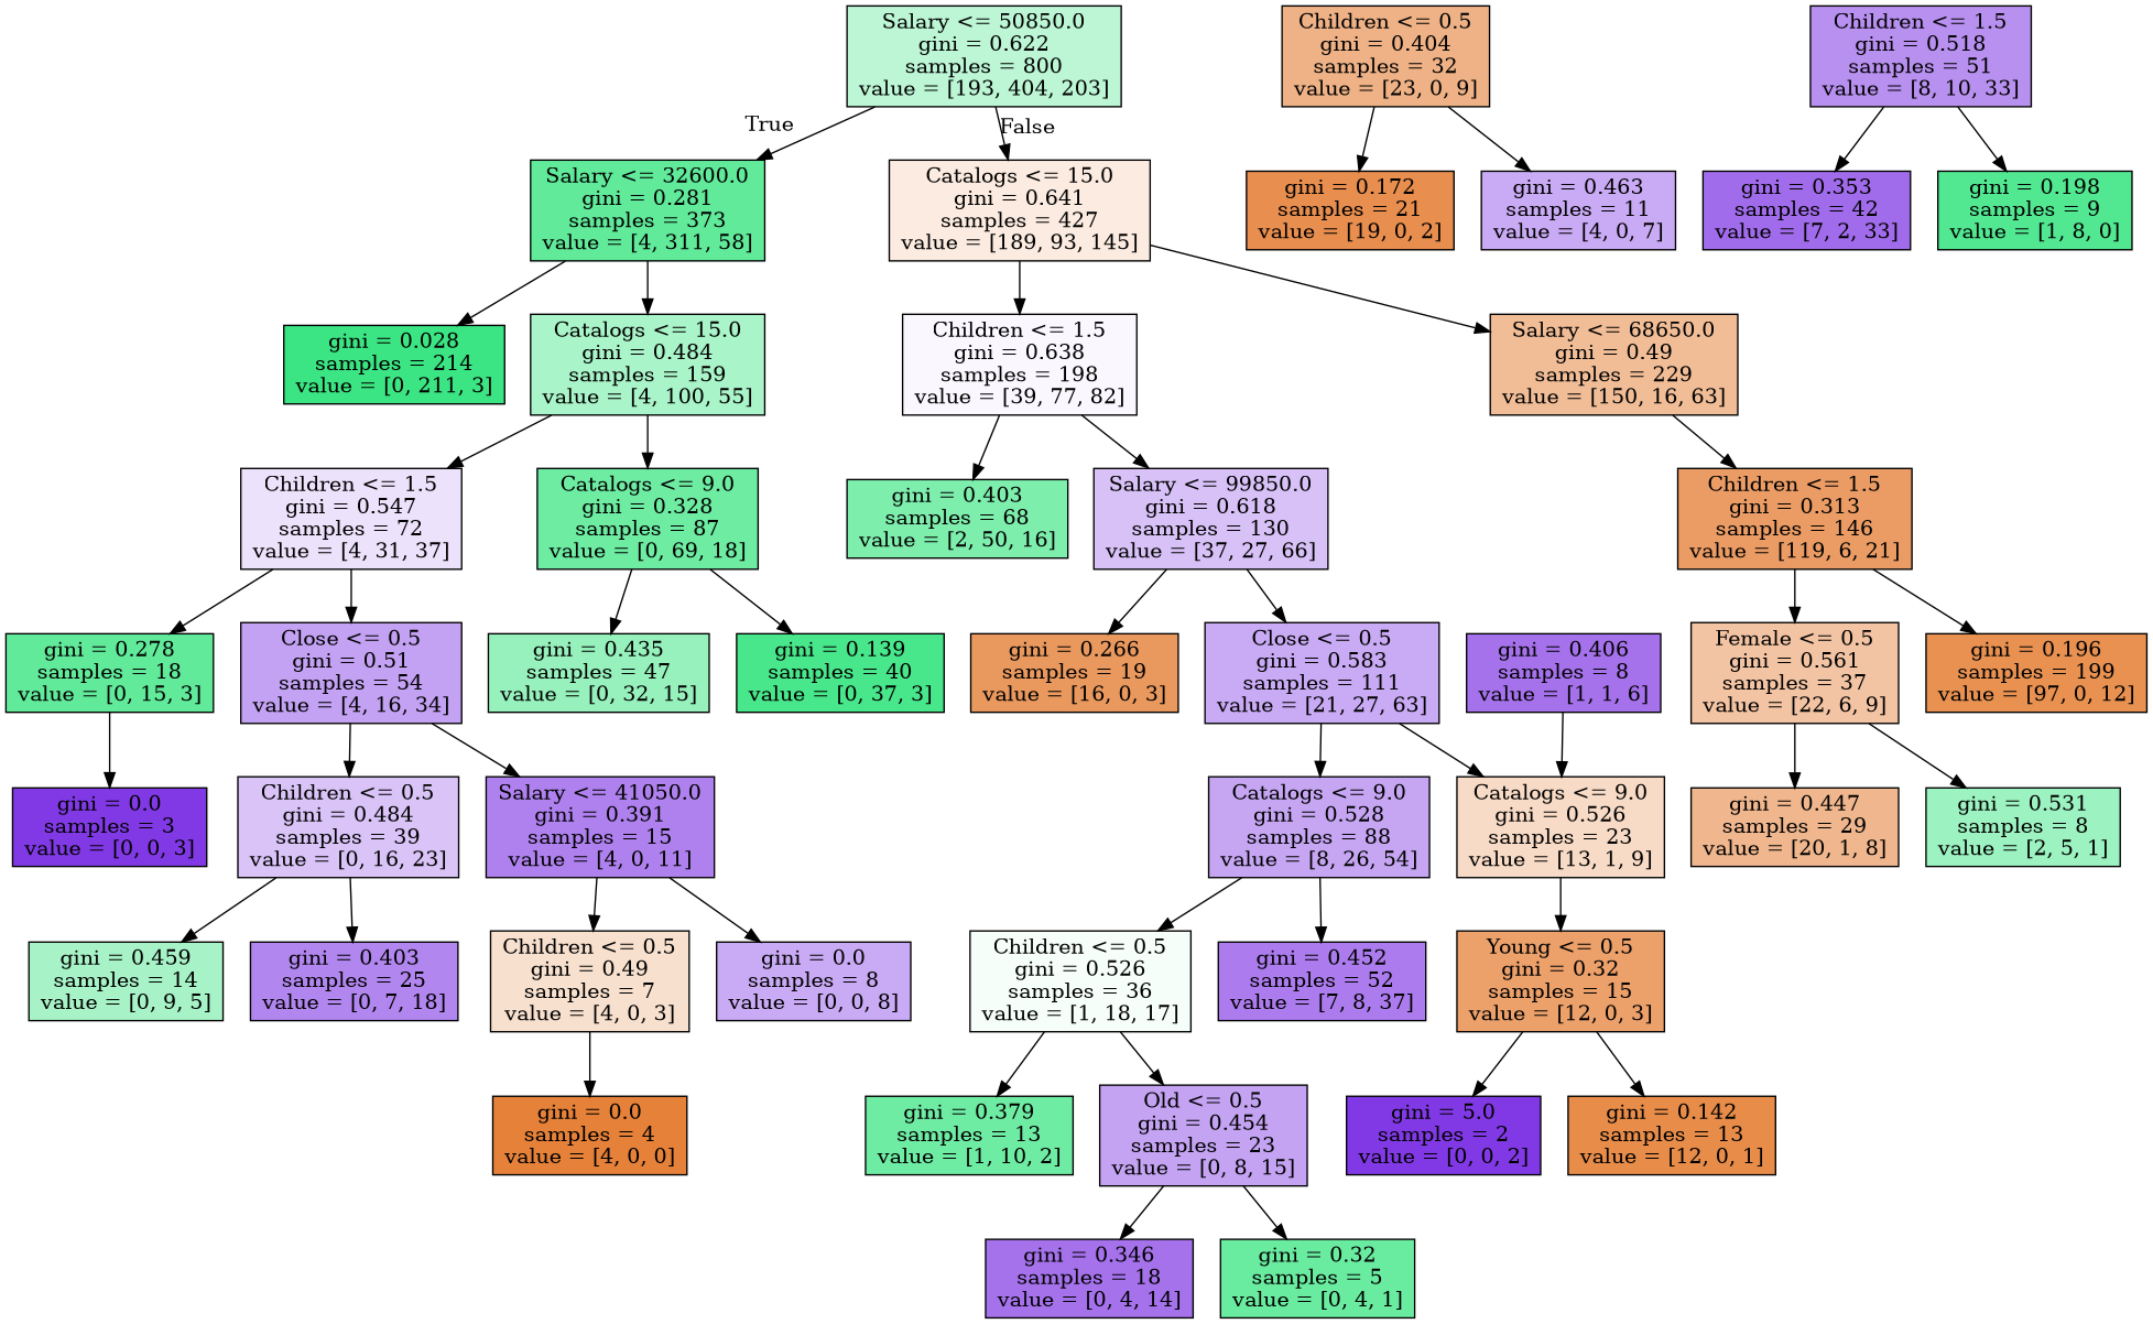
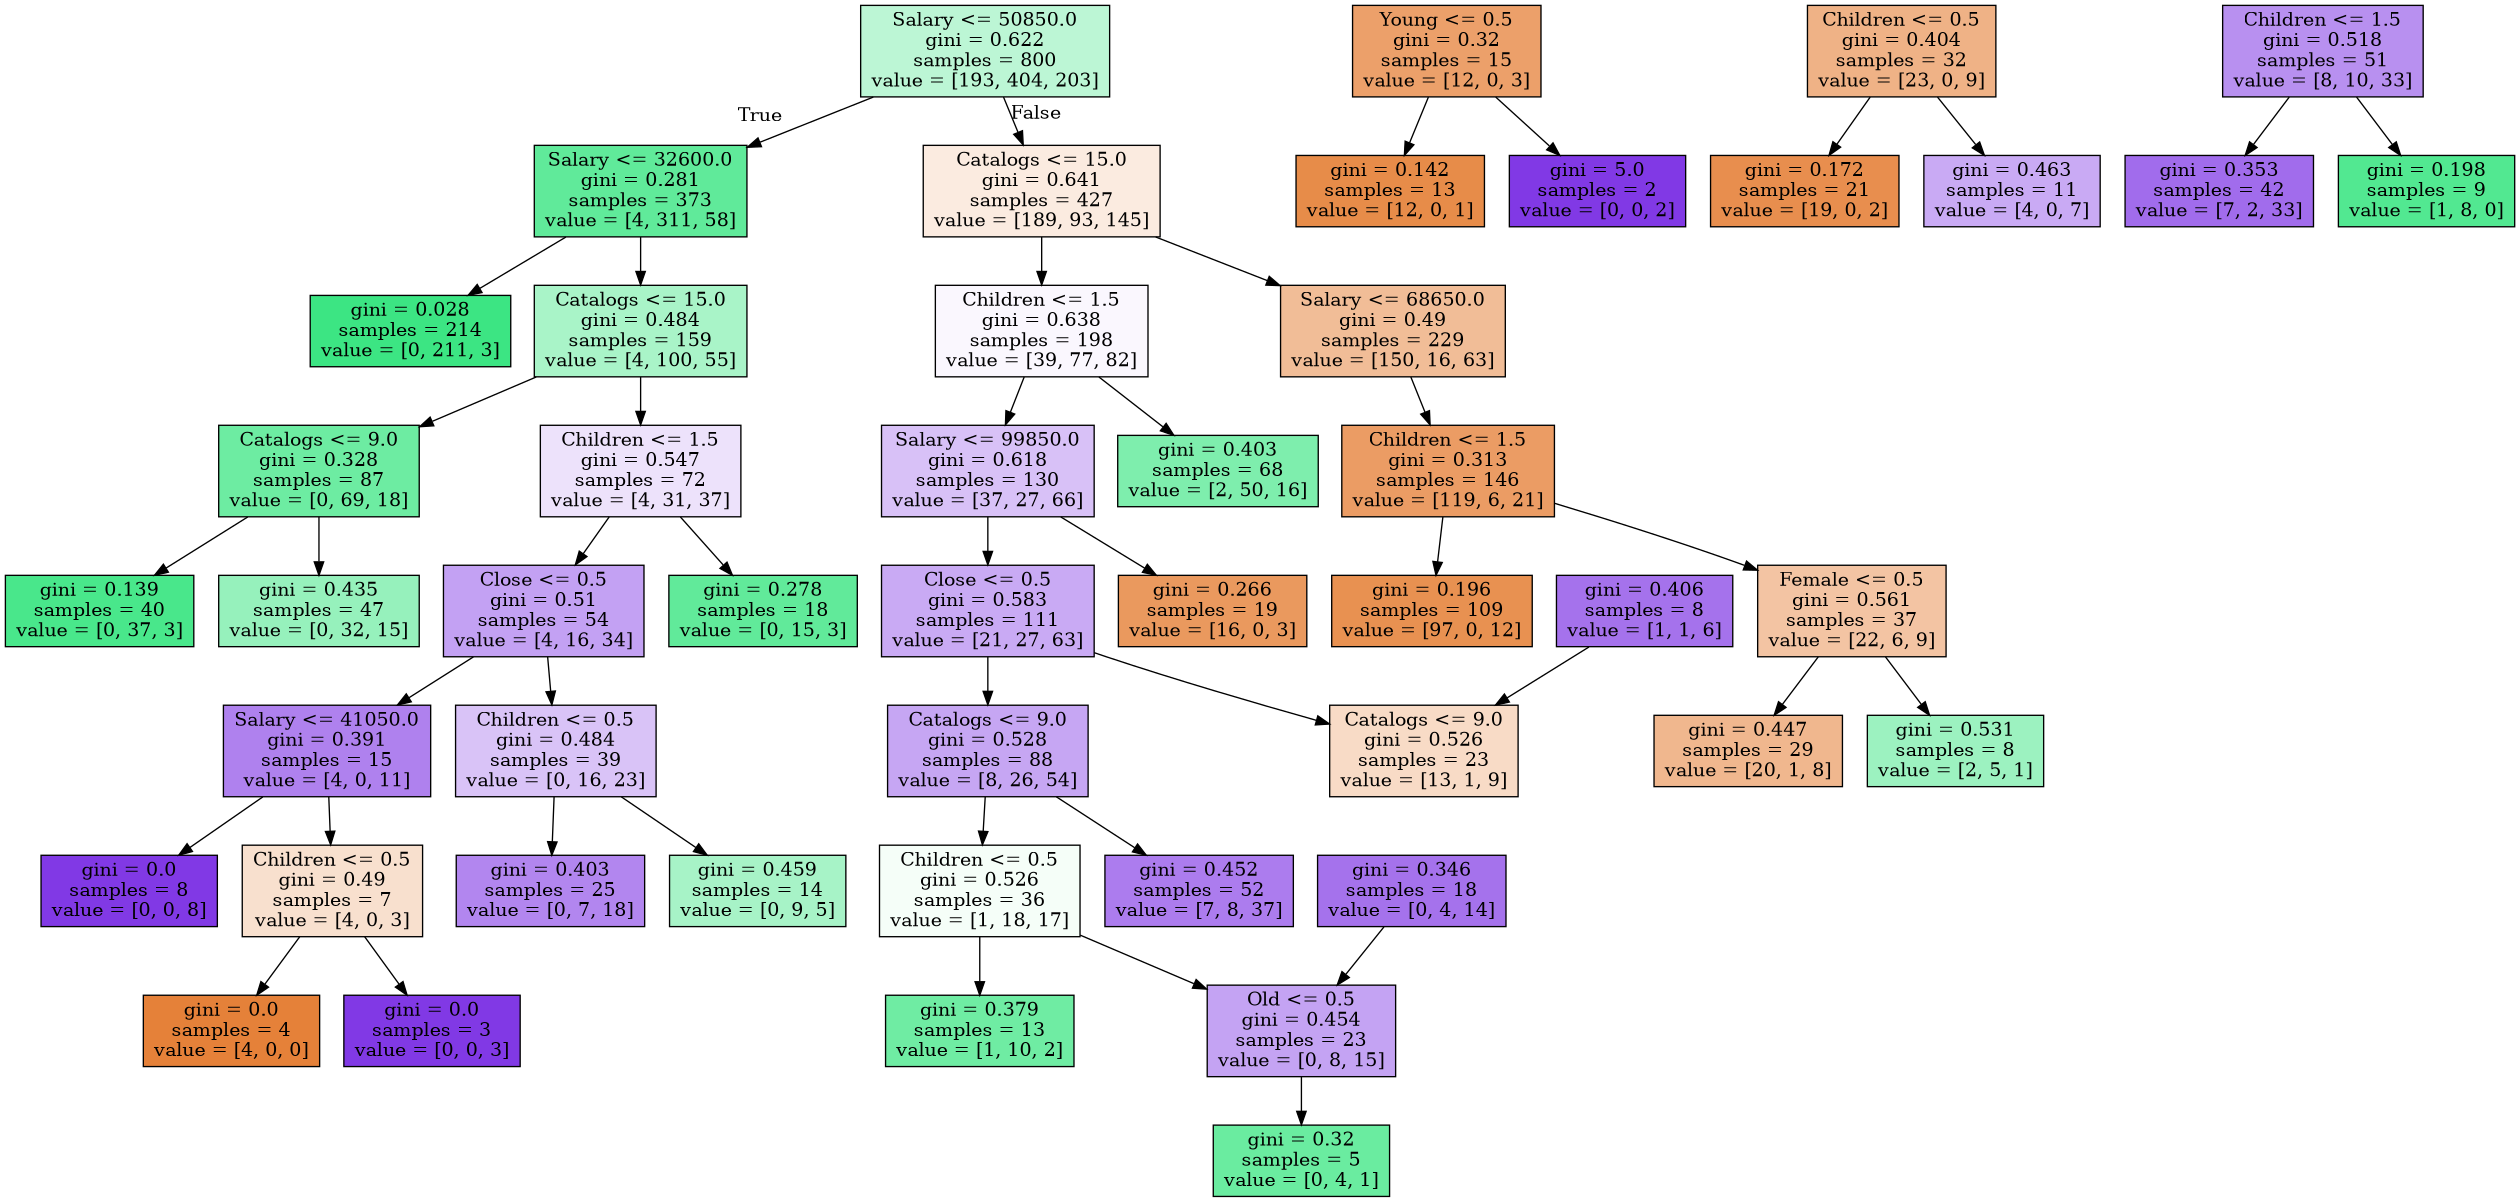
  digraph {
    node [color=black fillcolor="#8139e5" shape=box style=filled]
    n1 [fillcolor="#bcf6d5" label="Salary <= 50850.0\ngini = 0.622\nsamples = 800\nvalue = [193, 404, 203]"]
    n2 [fillcolor="#60ea9a" label="Salary <= 32600.0\ngini = 0.281\nsamples = 373\nvalue = [4, 311, 58]"]
    n3 [fillcolor="#fbebe0" label="Catalogs <= 15.0\ngini = 0.641\nsamples = 427\nvalue = [189, 93, 145]"]
    n4 [fillcolor="#3ce583" label="gini = 0.028\nsamples = 214\nvalue = [0, 211, 3]"]
    n5 [fillcolor="#a9f4c8" label="Catalogs <= 15.0\ngini = 0.484\nsamples = 159\nvalue = [4, 100, 55]"]
    n6 [fillcolor="#faf7fe" label="Children <= 1.5\ngini = 0.638\nsamples = 198\nvalue = [39, 77, 82]"]
    n7 [fillcolor="#f1bd97" label="Salary <= 68650.0\ngini = 0.49\nsamples = 229\nvalue = [150, 16, 63]"]
    n8 [fillcolor="#6deca2" label="Catalogs <= 9.0\ngini = 0.328\nsamples = 87\nvalue = [0, 69, 18]"]
    n9 [fillcolor="#ede2fb" label="Children <= 1.5\ngini = 0.547\nsamples = 72\nvalue = [4, 31, 37]"]
    n10 [fillcolor="#49e78b" label="gini = 0.139\nsamples = 40\nvalue = [0, 37, 3]"]
    n11 [fillcolor="#96f1bc" label="gini = 0.435\nsamples = 47\nvalue = [0, 32, 15]"]
    n12 [fillcolor="#c3a1f3" label="Close <= 0.5\ngini = 0.51\nsamples = 54\nvalue = [4, 16, 34]"]
    n13 [fillcolor="#61ea9a" label="gini = 0.278\nsamples = 18\nvalue = [0, 15, 3]"]
    n14 [fillcolor="#af81ee" label="Salary <= 41050.0\ngini = 0.391\nsamples = 15\nvalue = [4, 0, 11]"]
    n15 [fillcolor="#d9c3f7" label="Children <= 0.5\ngini = 0.484\nsamples = 39\nvalue = [0, 16, 23]"]
-   n16 [fillcolor="#c9aaf4" label="gini = 0.0\nsamples = 8\nvalue = [0, 0, 8]"]
+   n16 [label="gini = 0.0\nsamples = 8\nvalue = [0, 0, 8]"]
    n17 [fillcolor="#f8e0ce" label="Children <= 0.5\ngini = 0.49\nsamples = 7\nvalue = [4, 0, 3]"]
    n18 [fillcolor="#b286ef" label="gini = 0.403\nsamples = 25\nvalue = [0, 7, 18]"]
    n19 [fillcolor="#a7f3c7" label="gini = 0.459\nsamples = 14\nvalue = [0, 9, 5]"]
    n20 [fillcolor="#e58139" label="gini = 0.0\nsamples = 4\nvalue = [4, 0, 0]"]
    n21 [label="gini = 0.0\nsamples = 3\nvalue = [0, 0, 3]"]
    n22 [fillcolor="#d8c1f7" label="Salary <= 99850.0\ngini = 0.618\nsamples = 130\nvalue = [37, 27, 66]"]
    n23 [fillcolor="#7eeead" label="gini = 0.403\nsamples = 68\nvalue = [2, 50, 16]"]
    n24 [fillcolor="#eb9c64" label="Children <= 1.5\ngini = 0.313\nsamples = 146\nvalue = [119, 6, 21]"]
    n25 [fillcolor="#c9aaf4" label="Close <= 0.5\ngini = 0.583\nsamples = 111\nvalue = [21, 27, 63]"]
    n26 [fillcolor="#ea995e" label="gini = 0.266\nsamples = 19\nvalue = [16, 0, 3]"]
    n27 [fillcolor="#f8dbc6" label="Catalogs <= 9.0\ngini = 0.526\nsamples = 23\nvalue = [13, 1, 9]"]
    n28 [fillcolor="#c6a6f3" label="Catalogs <= 9.0\ngini = 0.528\nsamples = 88\nvalue = [8, 26, 54]"]
    n29 [fillcolor="#eca06a" label="Young <= 0.5\ngini = 0.32\nsamples = 15\nvalue = [12, 0, 3]"]
    n30 [fillcolor="#f5fef8" label="Children <= 0.5\ngini = 0.526\nsamples = 36\nvalue = [1, 18, 17]"]
    n31 [fillcolor="#ac7cee" label="gini = 0.452\nsamples = 52\nvalue = [7, 8, 37]"]
    n32 [fillcolor="#a572ec" label="gini = 0.406\nsamples = 8\nvalue = [1, 1, 6]"]
    n33 [fillcolor="#e78c49" label="gini = 0.142\nsamples = 13\nvalue = [12, 0, 1]"]
    n34 [label="gini = 5.0\nsamples = 2\nvalue = [0, 0, 2]"]
    n35 [fillcolor="#c4a3f3" label="Old <= 0.5\ngini = 0.454\nsamples = 23\nvalue = [0, 8, 15]"]
    n36 [fillcolor="#6feca3" label="gini = 0.379\nsamples = 13\nvalue = [1, 10, 2]"]
    n37 [fillcolor="#a572ec" label="gini = 0.346\nsamples = 18\nvalue = [0, 4, 14]"]
    n38 [fillcolor="#6aeca0" label="gini = 0.32\nsamples = 5\nvalue = [0, 4, 1]"]
-   n39 [fillcolor="#e89151" label="gini = 0.196\nsamples = 199\nvalue = [97, 0, 12]"]
+   n39 [fillcolor="#e89151" label="gini = 0.196\nsamples = 109\nvalue = [97, 0, 12]"]
    n40 [fillcolor="#f3c4a3" label="Female <= 0.5\ngini = 0.561\nsamples = 37\nvalue = [22, 6, 9]"]
    n41 [fillcolor="#efb286" label="Children <= 0.5\ngini = 0.404\nsamples = 32\nvalue = [23, 0, 9]"]
    n42 [fillcolor="#e88e4e" label="gini = 0.172\nsamples = 21\nvalue = [19, 0, 2]"]
    n43 [fillcolor="#c9aaf4" label="gini = 0.463\nsamples = 11\nvalue = [4, 0, 7]"]
    n44 [fillcolor="#b890f0" label="Children <= 1.5\ngini = 0.518\nsamples = 51\nvalue = [8, 10, 33]"]
    n45 [fillcolor="#a16cec" label="gini = 0.353\nsamples = 42\nvalue = [7, 2, 33]"]
    n46 [fillcolor="#52e891" label="gini = 0.198\nsamples = 9\nvalue = [1, 8, 0]"]
    n47 [fillcolor="#f0b78e" label="gini = 0.447\nsamples = 29\nvalue = [20, 1, 8]"]
    n48 [fillcolor="#9cf2c0" label="gini = 0.531\nsamples = 8\nvalue = [2, 5, 1]"]
    n1 -> n2 [headlabel=True labelangle=45 labeldistance=2.5]
    n1 -> n3 [headlabel=False labelangle=-45 labeldistance=2.5]
    n2 -> n4
    n2 -> n5
    n3 -> n6
    n3 -> n7
    n5 -> n8
    n5 -> n9
    n6 -> n22
    n6 -> n23
    n7 -> n24
    n8 -> n10
    n8 -> n11
    n9 -> n12
    n9 -> n13
    n12 -> n14
    n12 -> n15
    n14 -> n16
    n14 -> n17
    n15 -> n18
    n15 -> n19
    n17 -> n20
-   n13 -> n21
+   n17 -> n21
    n22 -> n25
    n22 -> n26
    n24 -> n39
    n24 -> n40
    n25 -> n27
    n25 -> n28
-   n27 -> n29
    n28 -> n30
    n28 -> n31
    n29 -> n33
    n29 -> n34
    n30 -> n35
    n30 -> n36
    n32 -> n27
-   n35 -> n37
+   n37 -> n35
    n35 -> n38
    n40 -> n47
    n40 -> n48
    n41 -> n42
    n41 -> n43
    n44 -> n45
    n44 -> n46
  }
